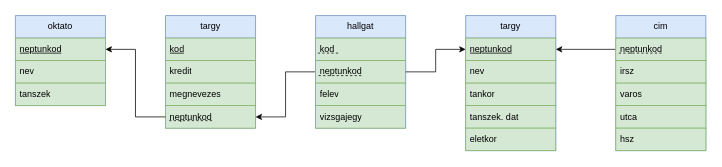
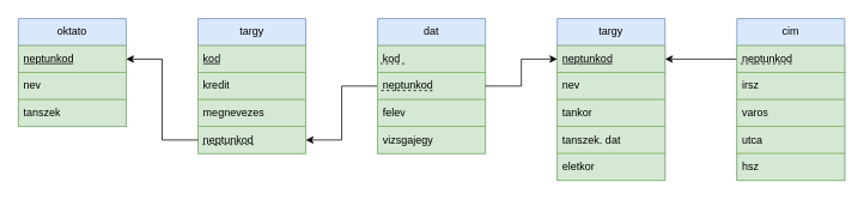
  <mxCell id="0" />
  <mxCell id="1" parent="0" />
  <mxCell id="2" value="oktato" style="swimlane;fontStyle=0;childLayout=stackLayout;horizontal=1;startSize=30;horizontalStack=0;resizeParent=1;resizeParentMax=0;resizeLast=0;collapsible=1;marginBottom=0;whiteSpace=wrap;html=1;fillColor=#dae8fc;strokeColor=#6c8ebf;" vertex="1" parent="1"><mxGeometry x="20" y="20" width="120" height="120" as="geometry" /></mxCell>
  <mxCell id="3" value="&lt;u&gt;neptunkod&lt;/u&gt;" style="text;strokeColor=#82b366;fillColor=#d5e8d4;align=left;verticalAlign=middle;spacingLeft=4;spacingRight=4;overflow=hidden;points=[[0,0.5],[1,0.5]];portConstraint=eastwest;rotatable=0;whiteSpace=wrap;html=1;" vertex="1" parent="2"><mxGeometry y="30" width="120" height="30" as="geometry" /></mxCell>
  <mxCell id="4" value="nev" style="text;strokeColor=#82b366;fillColor=#d5e8d4;align=left;verticalAlign=middle;spacingLeft=4;spacingRight=4;overflow=hidden;points=[[0,0.5],[1,0.5]];portConstraint=eastwest;rotatable=0;whiteSpace=wrap;html=1;" vertex="1" parent="2"><mxGeometry y="60" width="120" height="30" as="geometry" /></mxCell>
  <mxCell id="5" value="tanszek" style="text;strokeColor=#82b366;fillColor=#d5e8d4;align=left;verticalAlign=middle;spacingLeft=4;spacingRight=4;overflow=hidden;points=[[0,0.5],[1,0.5]];portConstraint=eastwest;rotatable=0;whiteSpace=wrap;html=1;" vertex="1" parent="2"><mxGeometry y="90" width="120" height="30" as="geometry" /></mxCell>
  <mxCell id="6" value="targy" style="swimlane;fontStyle=0;childLayout=stackLayout;horizontal=1;startSize=30;horizontalStack=0;resizeParent=1;resizeParentMax=0;resizeLast=0;collapsible=1;marginBottom=0;whiteSpace=wrap;html=1;fillColor=#dae8fc;strokeColor=#6c8ebf;" vertex="1" parent="1"><mxGeometry x="220" y="20" width="120" height="150" as="geometry" /></mxCell>
  <mxCell id="7" value="&lt;u&gt;kod&lt;/u&gt;" style="text;strokeColor=#82b366;fillColor=#d5e8d4;align=left;verticalAlign=middle;spacingLeft=4;spacingRight=4;overflow=hidden;points=[[0,0.5],[1,0.5]];portConstraint=eastwest;rotatable=0;whiteSpace=wrap;html=1;" vertex="1" parent="6"><mxGeometry y="30" width="120" height="30" as="geometry" /></mxCell>
  <mxCell id="8" value="kredit" style="text;strokeColor=#82b366;fillColor=#d5e8d4;align=left;verticalAlign=middle;spacingLeft=4;spacingRight=4;overflow=hidden;points=[[0,0.5],[1,0.5]];portConstraint=eastwest;rotatable=0;whiteSpace=wrap;html=1;" vertex="1" parent="6"><mxGeometry y="60" width="120" height="30" as="geometry" /></mxCell>
  <mxCell id="9" value="megnevezes" style="text;strokeColor=#82b366;fillColor=#d5e8d4;align=left;verticalAlign=middle;spacingLeft=4;spacingRight=4;overflow=hidden;points=[[0,0.5],[1,0.5]];portConstraint=eastwest;rotatable=0;whiteSpace=wrap;html=1;" vertex="1" parent="6"><mxGeometry y="90" width="120" height="30" as="geometry" /></mxCell>
  <mxCell id="10" value="neptunkod" style="text;strokeColor=#82b366;fillColor=#d5e8d4;align=left;verticalAlign=middle;spacingLeft=4;spacingRight=4;overflow=hidden;points=[[0,0.5],[1,0.5]];portConstraint=eastwest;rotatable=0;whiteSpace=wrap;html=1;" vertex="1" parent="6"><mxGeometry y="120" width="120" height="30" as="geometry" /></mxCell>
  <mxCell id="11" value="" style="endArrow=none;dashed=1;html=1;rounded=0;fillColor=#d5e8d4;strokeColor=#070A06;" edge="1" parent="6"><mxGeometry width="50" height="50" relative="1" as="geometry"><mxPoint x="5" y="140" as="sourcePoint" /><mxPoint x="65" y="140" as="targetPoint" /></mxGeometry></mxCell>
  <mxCell id="12" style="edgeStyle=orthogonalEdgeStyle;rounded=0;orthogonalLoop=1;jettySize=auto;html=1;exitX=0;exitY=0.5;exitDx=0;exitDy=0;entryX=1;entryY=0.5;entryDx=0;entryDy=0;" edge="1" parent="1" source="10" target="3"><mxGeometry relative="1" as="geometry" /></mxCell>
  <mxCell id="13" style="edgeStyle=orthogonalEdgeStyle;rounded=0;orthogonalLoop=1;jettySize=auto;html=1;exitX=0;exitY=0.5;exitDx=0;exitDy=0;entryX=1;entryY=0.5;entryDx=0;entryDy=0;strokeColor=#070A06;" edge="1" parent="1" source="14" target="10"><mxGeometry relative="1" as="geometry" /></mxCell>
- <mxCell id="14" value="hallgat" style="swimlane;fontStyle=0;childLayout=stackLayout;horizontal=1;startSize=30;horizontalStack=0;resizeParent=1;resizeParentMax=0;resizeLast=0;collapsible=1;marginBottom=0;whiteSpace=wrap;html=1;fillColor=#dae8fc;strokeColor=#6c8ebf;" vertex="1" parent="1"><mxGeometry x="420" y="20" width="120" height="150" as="geometry" /></mxCell>
+ <mxCell id="14" value="dat" style="swimlane;fontStyle=0;childLayout=stackLayout;horizontal=1;startSize=30;horizontalStack=0;resizeParent=1;resizeParentMax=0;resizeLast=0;collapsible=1;marginBottom=0;whiteSpace=wrap;html=1;fillColor=#dae8fc;strokeColor=#6c8ebf;" vertex="1" parent="1"><mxGeometry x="420" y="20" width="120" height="150" as="geometry" /></mxCell>
  <mxCell id="15" value="kod" style="text;strokeColor=#82b366;fillColor=#d5e8d4;align=left;verticalAlign=middle;spacingLeft=4;spacingRight=4;overflow=hidden;points=[[0,0.5],[1,0.5]];portConstraint=eastwest;rotatable=0;whiteSpace=wrap;html=1;" vertex="1" parent="14"><mxGeometry y="30" width="120" height="30" as="geometry" /></mxCell>
  <mxCell id="16" value="" style="endArrow=none;dashed=1;html=1;rounded=0;strokeColor=#070A06;" edge="1" parent="14"><mxGeometry width="50" height="50" relative="1" as="geometry"><mxPoint x="3" y="50" as="sourcePoint" /><mxPoint x="33" y="50" as="targetPoint" /></mxGeometry></mxCell>
  <mxCell id="17" value="neptunkod" style="text;strokeColor=#82b366;fillColor=#d5e8d4;align=left;verticalAlign=middle;spacingLeft=4;spacingRight=4;overflow=hidden;points=[[0,0.5],[1,0.5]];portConstraint=eastwest;rotatable=0;whiteSpace=wrap;html=1;" vertex="1" parent="14"><mxGeometry y="60" width="120" height="30" as="geometry" /></mxCell>
  <mxCell id="18" value="" style="endArrow=none;dashed=1;html=1;rounded=0;fillColor=#d5e8d4;strokeColor=#040503;" edge="1" parent="14"><mxGeometry width="50" height="50" relative="1" as="geometry"><mxPoint x="4" y="80" as="sourcePoint" /><mxPoint x="64" y="80" as="targetPoint" /></mxGeometry></mxCell>
  <mxCell id="19" value="felev" style="text;strokeColor=#82b366;fillColor=#d5e8d4;align=left;verticalAlign=middle;spacingLeft=4;spacingRight=4;overflow=hidden;points=[[0,0.5],[1,0.5]];portConstraint=eastwest;rotatable=0;whiteSpace=wrap;html=1;" vertex="1" parent="14"><mxGeometry y="90" width="120" height="30" as="geometry" /></mxCell>
  <mxCell id="20" value="vizsgajegy" style="text;strokeColor=#82b366;fillColor=#d5e8d4;align=left;verticalAlign=middle;spacingLeft=4;spacingRight=4;overflow=hidden;points=[[0,0.5],[1,0.5]];portConstraint=eastwest;rotatable=0;whiteSpace=wrap;html=1;" vertex="1" parent="14"><mxGeometry y="120" width="120" height="30" as="geometry" /></mxCell>
  <mxCell id="21" value="targy" style="swimlane;fontStyle=0;childLayout=stackLayout;horizontal=1;startSize=30;horizontalStack=0;resizeParent=1;resizeParentMax=0;resizeLast=0;collapsible=1;marginBottom=0;whiteSpace=wrap;html=1;fillColor=#dae8fc;strokeColor=#6c8ebf;" vertex="1" parent="1"><mxGeometry x="620" y="20" width="120" height="180" as="geometry" /></mxCell>
  <mxCell id="22" value="&lt;u&gt;neptunkod&lt;/u&gt;" style="text;strokeColor=#82b366;fillColor=#d5e8d4;align=left;verticalAlign=middle;spacingLeft=4;spacingRight=4;overflow=hidden;points=[[0,0.5],[1,0.5]];portConstraint=eastwest;rotatable=0;whiteSpace=wrap;html=1;" vertex="1" parent="21"><mxGeometry y="30" width="120" height="30" as="geometry" /></mxCell>
  <mxCell id="23" value="nev" style="text;strokeColor=#82b366;fillColor=#d5e8d4;align=left;verticalAlign=middle;spacingLeft=4;spacingRight=4;overflow=hidden;points=[[0,0.5],[1,0.5]];portConstraint=eastwest;rotatable=0;whiteSpace=wrap;html=1;" vertex="1" parent="21"><mxGeometry y="60" width="120" height="30" as="geometry" /></mxCell>
  <mxCell id="24" value="tankor" style="text;strokeColor=#82b366;fillColor=#d5e8d4;align=left;verticalAlign=middle;spacingLeft=4;spacingRight=4;overflow=hidden;points=[[0,0.5],[1,0.5]];portConstraint=eastwest;rotatable=0;whiteSpace=wrap;html=1;" vertex="1" parent="21"><mxGeometry y="90" width="120" height="30" as="geometry" /></mxCell>
  <mxCell id="25" value="tanszek. dat" style="text;strokeColor=#82b366;fillColor=#d5e8d4;align=left;verticalAlign=middle;spacingLeft=4;spacingRight=4;overflow=hidden;points=[[0,0.5],[1,0.5]];portConstraint=eastwest;rotatable=0;whiteSpace=wrap;html=1;" vertex="1" parent="21"><mxGeometry y="120" width="120" height="30" as="geometry" /></mxCell>
  <mxCell id="26" value="eletkor" style="text;strokeColor=#82b366;fillColor=#d5e8d4;align=left;verticalAlign=middle;spacingLeft=4;spacingRight=4;overflow=hidden;points=[[0,0.5],[1,0.5]];portConstraint=eastwest;rotatable=0;whiteSpace=wrap;html=1;" vertex="1" parent="21"><mxGeometry y="150" width="120" height="30" as="geometry" /></mxCell>
  <mxCell id="27" style="edgeStyle=orthogonalEdgeStyle;rounded=0;orthogonalLoop=1;jettySize=auto;html=1;exitX=1;exitY=0.5;exitDx=0;exitDy=0;entryX=0;entryY=0.5;entryDx=0;entryDy=0;strokeColor=#070A06;" edge="1" parent="1" source="17" target="22"><mxGeometry relative="1" as="geometry" /></mxCell>
  <mxCell id="28" style="edgeStyle=orthogonalEdgeStyle;rounded=0;orthogonalLoop=1;jettySize=auto;html=1;exitX=0;exitY=0.25;exitDx=0;exitDy=0;entryX=1;entryY=0.5;entryDx=0;entryDy=0;strokeColor=#070A06;" edge="1" parent="1" source="29" target="22"><mxGeometry relative="1" as="geometry" /></mxCell>
  <mxCell id="29" value="cim" style="swimlane;fontStyle=0;childLayout=stackLayout;horizontal=1;startSize=30;horizontalStack=0;resizeParent=1;resizeParentMax=0;resizeLast=0;collapsible=1;marginBottom=0;whiteSpace=wrap;html=1;fillColor=#dae8fc;strokeColor=#6c8ebf;" vertex="1" parent="1"><mxGeometry x="820" y="20" width="120" height="180" as="geometry" /></mxCell>
  <mxCell id="30" value="neptunkod" style="text;strokeColor=#82b366;fillColor=#d5e8d4;align=left;verticalAlign=middle;spacingLeft=4;spacingRight=4;overflow=hidden;points=[[0,0.5],[1,0.5]];portConstraint=eastwest;rotatable=0;whiteSpace=wrap;html=1;" vertex="1" parent="29"><mxGeometry y="30" width="120" height="30" as="geometry" /></mxCell>
  <mxCell id="31" value="" style="endArrow=none;dashed=1;html=1;rounded=0;fillColor=#d5e8d4;strokeColor=#040503;" edge="1" parent="29"><mxGeometry width="50" height="50" relative="1" as="geometry"><mxPoint x="4" y="50" as="sourcePoint" /><mxPoint x="64" y="50" as="targetPoint" /></mxGeometry></mxCell>
  <mxCell id="32" value="irsz" style="text;strokeColor=#82b366;fillColor=#d5e8d4;align=left;verticalAlign=middle;spacingLeft=4;spacingRight=4;overflow=hidden;points=[[0,0.5],[1,0.5]];portConstraint=eastwest;rotatable=0;whiteSpace=wrap;html=1;" vertex="1" parent="29"><mxGeometry y="60" width="120" height="30" as="geometry" /></mxCell>
  <mxCell id="33" value="varos" style="text;strokeColor=#82b366;fillColor=#d5e8d4;align=left;verticalAlign=middle;spacingLeft=4;spacingRight=4;overflow=hidden;points=[[0,0.5],[1,0.5]];portConstraint=eastwest;rotatable=0;whiteSpace=wrap;html=1;" vertex="1" parent="29"><mxGeometry y="90" width="120" height="30" as="geometry" /></mxCell>
  <mxCell id="34" value="utca" style="text;strokeColor=#82b366;fillColor=#d5e8d4;align=left;verticalAlign=middle;spacingLeft=4;spacingRight=4;overflow=hidden;points=[[0,0.5],[1,0.5]];portConstraint=eastwest;rotatable=0;whiteSpace=wrap;html=1;" vertex="1" parent="29"><mxGeometry y="120" width="120" height="30" as="geometry" /></mxCell>
  <mxCell id="35" value="hsz" style="text;strokeColor=#82b366;fillColor=#d5e8d4;align=left;verticalAlign=middle;spacingLeft=4;spacingRight=4;overflow=hidden;points=[[0,0.5],[1,0.5]];portConstraint=eastwest;rotatable=0;whiteSpace=wrap;html=1;" vertex="1" parent="29"><mxGeometry y="150" width="120" height="30" as="geometry" /></mxCell>
